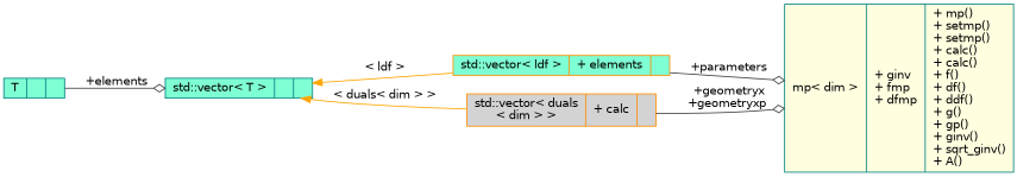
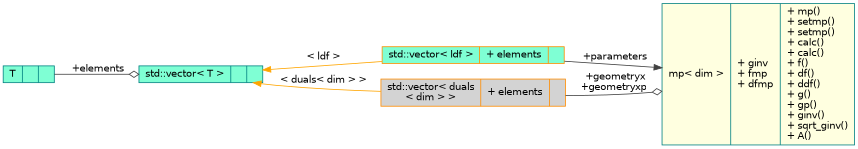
  digraph {
    rankdir=LR
    node [color=teal fillcolor=aquamarine fontname=Helvetica fontsize=12 shape=record style=filled]
    edge [arrowhead=odiamond color=grey25 fontname=Helvetica fontsize=12 labelfontname=Helvetica labelfontsize=12 style=solid]
    n1 [fillcolor=lightyellow fontcolor=black height=0.2 label="{mp\< dim \>\n|+ ginv\l+ fmp\l+ dfmp\l|+ mp()\l+ setmp()\l+ setmp()\l+ calc()\l+ calc()\l+ f()\l+ df()\l+ ddf()\l+ g()\l+ gp()\l+ ginv()\l+ sqrt_ginv()\l+ A()\l}" width=0.4]
    n2 [color=darkorange height=0.2 label="{std::vector\< ldf \>\n|+ elements\l|}" width=0.4]
    n3 [height=0.2 label="{std::vector\< T \>\n||}" width=0.4]
-   n4 [color=darkorange fillcolor=lightgrey height=0.2 label="{std::vector\< duals\l\< dim \> \>\n|+ calc\l|}" width=0.4]
+   n4 [color=darkorange fillcolor=lightgrey height=0.2 label="{std::vector\< duals\l\< dim \> \>\n|+ elements\l|}" width=0.4]
    n5 [height=0.2 label="{T\n||}" width=0.4]
-   n2 -> n1 [label=" +parameters"]
+   n2 -> n1 [arrowhead=normal label=" +parameters"]
    n3 -> n2 [color=orange dir=back label=" \< ldf \>" arrowhead=""]
    n3 -> n4 [color=orange dir=back label=" \< duals\< dim \> \>" arrowhead=""]
    n4 -> n1 [label=" +geometryx\n+geometryxp"]
    n5 -> n3 [label=" +elements"]
  }
